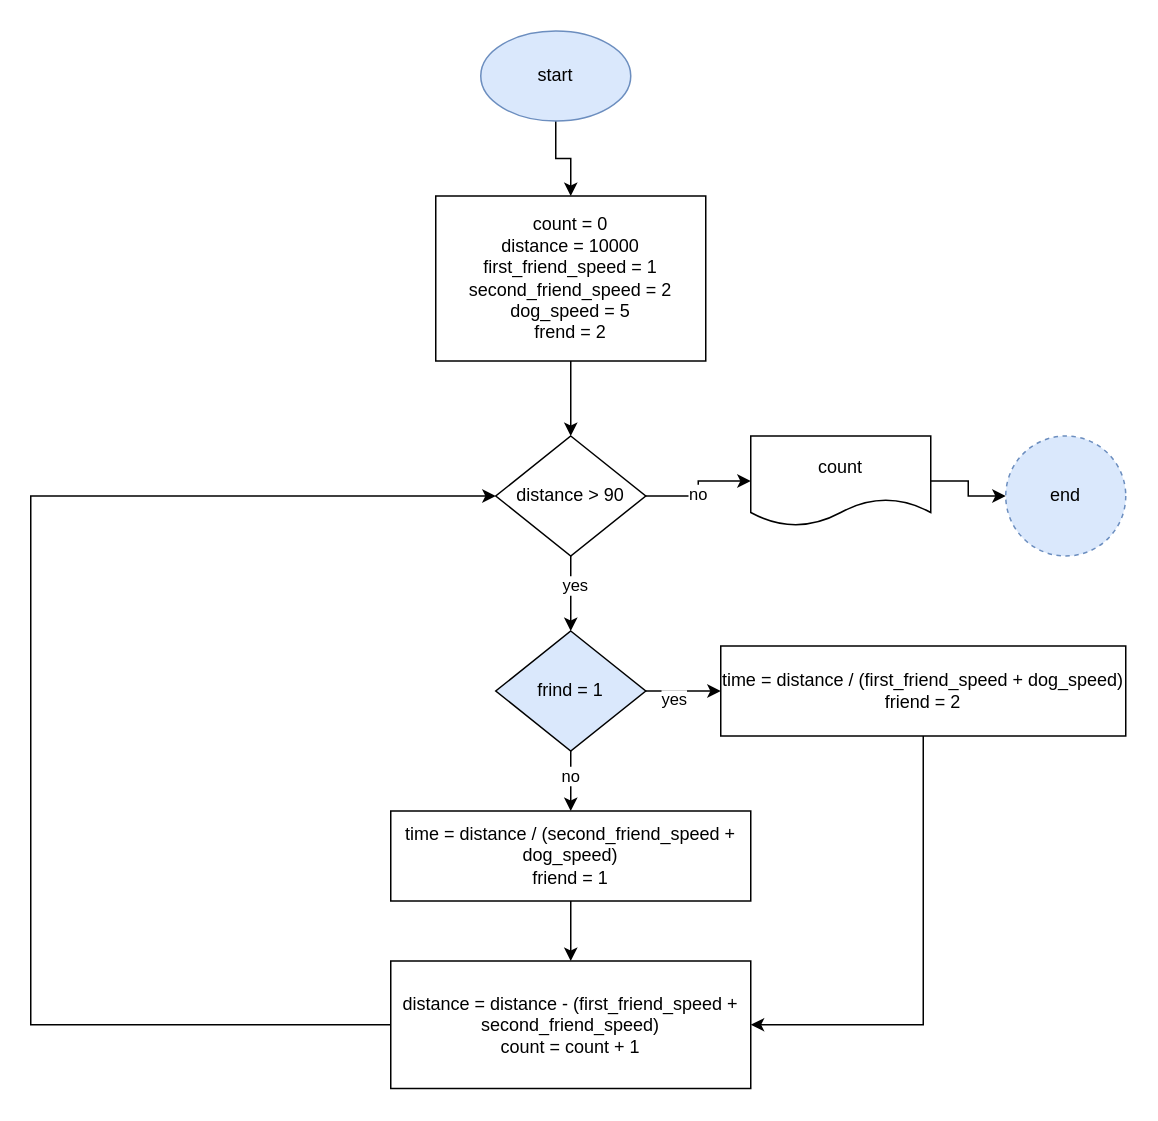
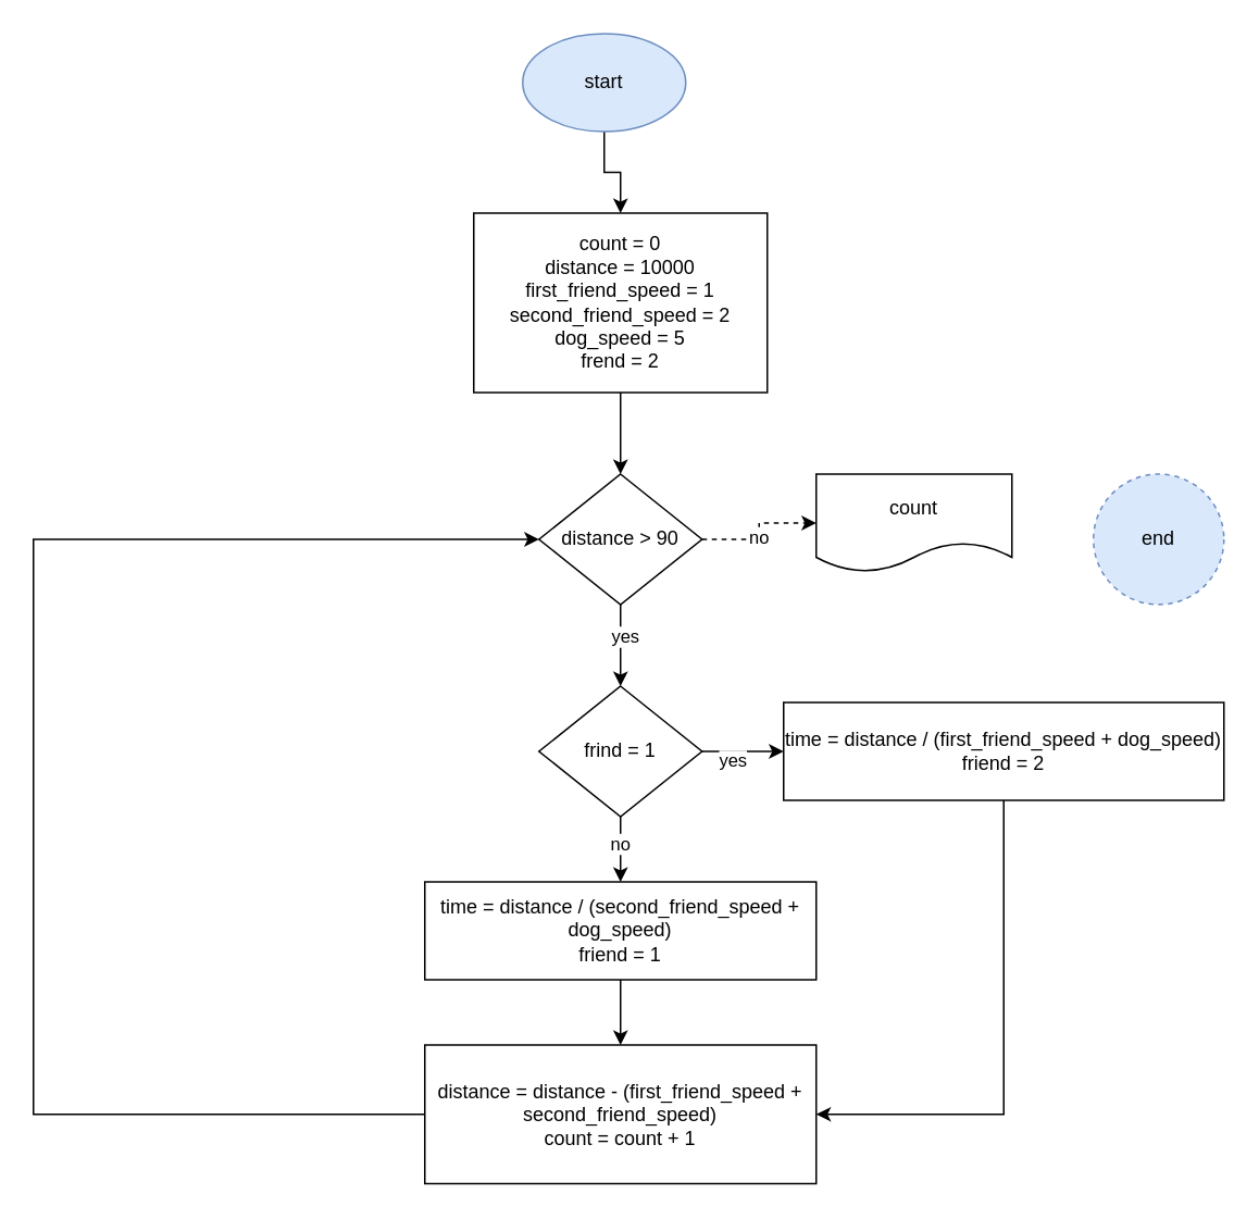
  <mxCell id="0" />
  <mxCell id="1" parent="0" />
  <mxCell id="2" value="" style="edgeStyle=orthogonalEdgeStyle;rounded=0;orthogonalLoop=1;jettySize=auto;html=1;" edge="1" parent="1" source="3" target="5"><mxGeometry relative="1" as="geometry" /></mxCell>
  <mxCell id="3" value="start" style="ellipse;whiteSpace=wrap;html=1;fillColor=#dae8fc;strokeColor=#6c8ebf;" vertex="1" parent="1"><mxGeometry x="320" y="20" width="100" height="60" as="geometry" /></mxCell>
  <mxCell id="4" value="" style="edgeStyle=orthogonalEdgeStyle;rounded=0;orthogonalLoop=1;jettySize=auto;html=1;" edge="1" parent="1" source="5" target="10"><mxGeometry relative="1" as="geometry" /></mxCell>
  <mxCell id="5" value="count = 0&lt;br&gt;distance = 10000&lt;br&gt;first_friend_speed = 1&lt;br&gt;second_friend_speed = 2&lt;br&gt;dog_speed = 5&lt;br&gt;frend = 2" style="whiteSpace=wrap;html=1;" vertex="1" parent="1"><mxGeometry x="290" y="130" width="180" height="110" as="geometry" /></mxCell>
  <mxCell id="6" value="" style="edgeStyle=orthogonalEdgeStyle;rounded=0;orthogonalLoop=1;jettySize=auto;html=1;" edge="1" parent="1" source="10"><mxGeometry relative="1" as="geometry"><mxPoint x="380" y="420" as="targetPoint" /></mxGeometry></mxCell>
  <mxCell id="7" value="yes" style="edgeLabel;html=1;align=center;verticalAlign=middle;resizable=0;points=[];" connectable="0" vertex="1" parent="6"><mxGeometry x="-0.24" y="2" relative="1" as="geometry"><mxPoint as="offset" /></mxGeometry></mxCell>
- <mxCell id="8" value="" style="edgeStyle=orthogonalEdgeStyle;rounded=0;orthogonalLoop=1;jettySize=auto;html=1;" edge="1" parent="1" source="10" target="23"><mxGeometry relative="1" as="geometry" /></mxCell>
+ <mxCell id="8" value="" style="edgeStyle=orthogonalEdgeStyle;rounded=0;orthogonalLoop=1;jettySize=auto;html=1;dashed=1;" edge="1" parent="1" source="10" target="23"><mxGeometry relative="1" as="geometry" /></mxCell>
  <mxCell id="9" value="no" style="edgeLabel;html=1;align=center;verticalAlign=middle;resizable=0;points=[];" connectable="0" vertex="1" parent="8"><mxGeometry x="-0.15" y="2" relative="1" as="geometry"><mxPoint as="offset" /></mxGeometry></mxCell>
  <mxCell id="10" value="distance &amp;gt; 90" style="rhombus;whiteSpace=wrap;html=1;" vertex="1" parent="1"><mxGeometry x="330" y="290" width="100" height="80" as="geometry" /></mxCell>
  <mxCell id="11" value="" style="edgeStyle=orthogonalEdgeStyle;rounded=0;orthogonalLoop=1;jettySize=auto;html=1;" edge="1" parent="1" source="15" target="17"><mxGeometry relative="1" as="geometry" /></mxCell>
  <mxCell id="12" value="yes" style="edgeLabel;html=1;align=center;verticalAlign=middle;resizable=0;points=[];" connectable="0" vertex="1" parent="11"><mxGeometry x="-0.3" y="-5" relative="1" as="geometry"><mxPoint as="offset" /></mxGeometry></mxCell>
  <mxCell id="13" value="" style="edgeStyle=orthogonalEdgeStyle;rounded=0;orthogonalLoop=1;jettySize=auto;html=1;" edge="1" parent="1" source="15" target="19"><mxGeometry relative="1" as="geometry" /></mxCell>
  <mxCell id="14" value="no" style="edgeLabel;html=1;align=center;verticalAlign=middle;resizable=0;points=[];" connectable="0" vertex="1" parent="13"><mxGeometry x="-0.05" relative="1" as="geometry"><mxPoint x="-1" y="-3" as="offset" /></mxGeometry></mxCell>
- <mxCell id="15" value="frind = 1" style="rhombus;whiteSpace=wrap;html=1;fillColor=#dae8fc;" vertex="1" parent="1"><mxGeometry x="330" y="420" width="100" height="80" as="geometry" /></mxCell>
+ <mxCell id="15" value="frind = 1" style="rhombus;whiteSpace=wrap;html=1;" vertex="1" parent="1"><mxGeometry x="330" y="420" width="100" height="80" as="geometry" /></mxCell>
  <mxCell id="16" style="edgeStyle=orthogonalEdgeStyle;rounded=0;orthogonalLoop=1;jettySize=auto;html=1;entryX=1;entryY=0.5;entryDx=0;entryDy=0;" edge="1" parent="1" source="17" target="21"><mxGeometry relative="1" as="geometry" /></mxCell>
  <mxCell id="17" value="time = distance / (first_friend_speed&amp;nbsp;+ dog_speed)&lt;br&gt;friend = 2" style="whiteSpace=wrap;html=1;" vertex="1" parent="1"><mxGeometry x="480" y="430" width="270" height="60" as="geometry" /></mxCell>
  <mxCell id="18" style="edgeStyle=orthogonalEdgeStyle;rounded=0;orthogonalLoop=1;jettySize=auto;html=1;entryX=0.5;entryY=0;entryDx=0;entryDy=0;" edge="1" parent="1" source="19" target="21"><mxGeometry relative="1" as="geometry" /></mxCell>
  <mxCell id="19" value="time = distance / (second_friend_speed&amp;nbsp;+ dog_speed)&lt;br&gt;friend = 1" style="whiteSpace=wrap;html=1;" vertex="1" parent="1"><mxGeometry x="260" y="540" width="240" height="60" as="geometry" /></mxCell>
  <mxCell id="20" style="edgeStyle=orthogonalEdgeStyle;rounded=0;orthogonalLoop=1;jettySize=auto;html=1;entryX=0;entryY=0.5;entryDx=0;entryDy=0;exitX=0;exitY=0.5;exitDx=0;exitDy=0;" edge="1" parent="1" source="21" target="10"><mxGeometry relative="1" as="geometry"><Array as="points"><mxPoint x="20" y="683" /><mxPoint x="20" y="330" /></Array></mxGeometry></mxCell>
  <mxCell id="21" value="distance = distance&amp;nbsp;- (first_friend_speed + second_friend_speed)&lt;br&gt;count = count + 1" style="rounded=0;whiteSpace=wrap;html=1;" vertex="1" parent="1"><mxGeometry x="260" y="640" width="240" height="85" as="geometry" /></mxCell>
- <mxCell id="22" value="" style="edgeStyle=orthogonalEdgeStyle;rounded=0;orthogonalLoop=1;jettySize=auto;html=1;" edge="1" parent="1" source="23" target="24"><mxGeometry relative="1" as="geometry" /></mxCell>
  <mxCell id="23" value="count" style="shape=document;whiteSpace=wrap;html=1;boundedLbl=1;" vertex="1" parent="1"><mxGeometry x="500" y="290" width="120" height="60" as="geometry" /></mxCell>
  <mxCell id="24" value="end" style="ellipse;whiteSpace=wrap;html=1;fillColor=#dae8fc;strokeColor=#6c8ebf;dashed=1;" vertex="1" parent="1"><mxGeometry x="670" y="290" width="80" height="80" as="geometry" /></mxCell>
